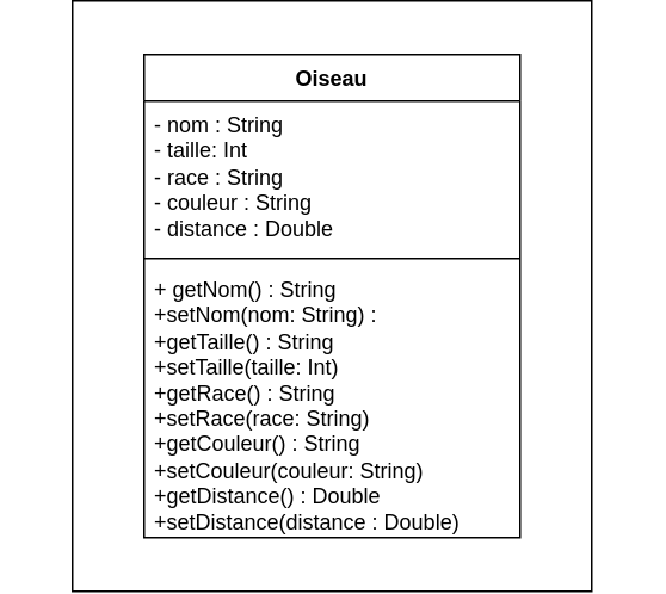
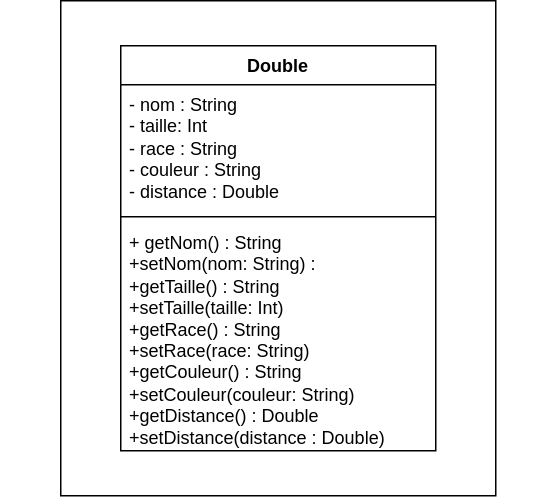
  <mxCell id="0" />
  <mxCell id="1" parent="0" />
  <mxCell id="2" value="" style="rounded=0;whiteSpace=wrap;html=1;rotation=90;" vertex="1" parent="1"><mxGeometry x="20" y="20" width="330" height="290" as="geometry" /></mxCell>
- <mxCell id="3" value="Oiseau" style="swimlane;fontStyle=1;align=center;verticalAlign=top;childLayout=stackLayout;horizontal=1;startSize=26;horizontalStack=0;resizeParent=1;resizeParentMax=0;resizeLast=0;collapsible=1;marginBottom=0;whiteSpace=wrap;html=1;" vertex="1" parent="1"><mxGeometry x="80" y="30" width="210" height="270" as="geometry" /></mxCell>
+ <mxCell id="3" value="Double" style="swimlane;fontStyle=1;align=center;verticalAlign=top;childLayout=stackLayout;horizontal=1;startSize=26;horizontalStack=0;resizeParent=1;resizeParentMax=0;resizeLast=0;collapsible=1;marginBottom=0;whiteSpace=wrap;html=1;" vertex="1" parent="1"><mxGeometry x="80" y="30" width="210" height="270" as="geometry" /></mxCell>
  <mxCell id="4" value="- nom : String&lt;div&gt;- taille: Int&lt;/div&gt;&lt;div&gt;- race : String&lt;/div&gt;&lt;div&gt;- couleur : String&lt;/div&gt;&lt;div&gt;- distance : Double&lt;/div&gt;" style="text;strokeColor=none;fillColor=none;align=left;verticalAlign=top;spacingLeft=4;spacingRight=4;overflow=hidden;rotatable=0;points=[[0,0.5],[1,0.5]];portConstraint=eastwest;whiteSpace=wrap;html=1;" vertex="1" parent="3"><mxGeometry y="26" width="210" height="84" as="geometry" /></mxCell>
  <mxCell id="5" value="" style="line;strokeWidth=1;fillColor=none;align=left;verticalAlign=middle;spacingTop=-1;spacingLeft=3;spacingRight=3;rotatable=0;labelPosition=right;points=[];portConstraint=eastwest;strokeColor=inherit;" vertex="1" parent="3"><mxGeometry y="110" width="210" height="8" as="geometry" /></mxCell>
  <mxCell id="6" value="+ getNom() : String&lt;div&gt;+setNom(nom: String) :&amp;nbsp;&lt;/div&gt;&lt;div&gt;+getTaille() : String&lt;/div&gt;&lt;div&gt;+s&lt;span style=&quot;background-color: transparent; color: light-dark(rgb(0, 0, 0), rgb(255, 255, 255));&quot;&gt;etTaille(taille: Int)&lt;/span&gt;&lt;/div&gt;&lt;div&gt;&lt;div&gt;+getRace() : String&lt;/div&gt;&lt;div&gt;+s&lt;span style=&quot;background-color: transparent; color: light-dark(rgb(0, 0, 0), rgb(255, 255, 255));&quot;&gt;etRace(race: String)&lt;/span&gt;&lt;/div&gt;&lt;/div&gt;&lt;div&gt;&lt;div&gt;+getCouleur() : String&lt;/div&gt;&lt;div&gt;+s&lt;span style=&quot;background-color: transparent; color: light-dark(rgb(0, 0, 0), rgb(255, 255, 255));&quot;&gt;etCouleur(couleur: String)&lt;/span&gt;&lt;/div&gt;&lt;/div&gt;&lt;div&gt;&lt;span style=&quot;background-color: transparent; color: light-dark(rgb(0, 0, 0), rgb(255, 255, 255));&quot;&gt;+getDistance() : Double&lt;/span&gt;&lt;/div&gt;&lt;div&gt;&lt;span style=&quot;background-color: transparent; color: light-dark(rgb(0, 0, 0), rgb(255, 255, 255));&quot;&gt;+setDistance(distance : Double)&lt;/span&gt;&lt;/div&gt;&lt;div&gt;&lt;br&gt;&lt;/div&gt;" style="text;strokeColor=none;fillColor=none;align=left;verticalAlign=top;spacingLeft=4;spacingRight=4;overflow=hidden;rotatable=0;points=[[0,0.5],[1,0.5]];portConstraint=eastwest;whiteSpace=wrap;html=1;" vertex="1" parent="3"><mxGeometry y="118" width="210" height="152" as="geometry" /></mxCell>
